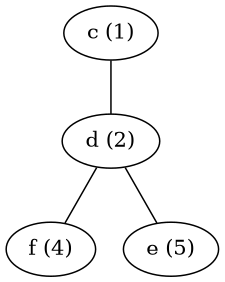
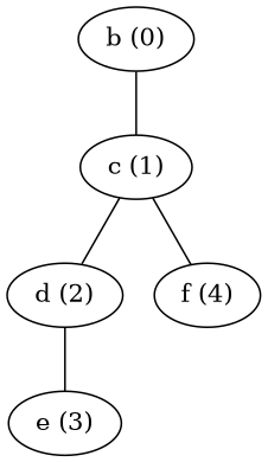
  graph {
+   n1 [label="b (0)"]
    n2 [label="c (1)"]
    n3 [label="d (2)"]
    n4 [label="f (4)"]
-   n5 [label="e (5)"]
+   n5 [label="e (3)"]
+   n1 -- n2
    n2 -- n3
-   n3 -- n4
+   n2 -- n4
    n3 -- n5
  }
